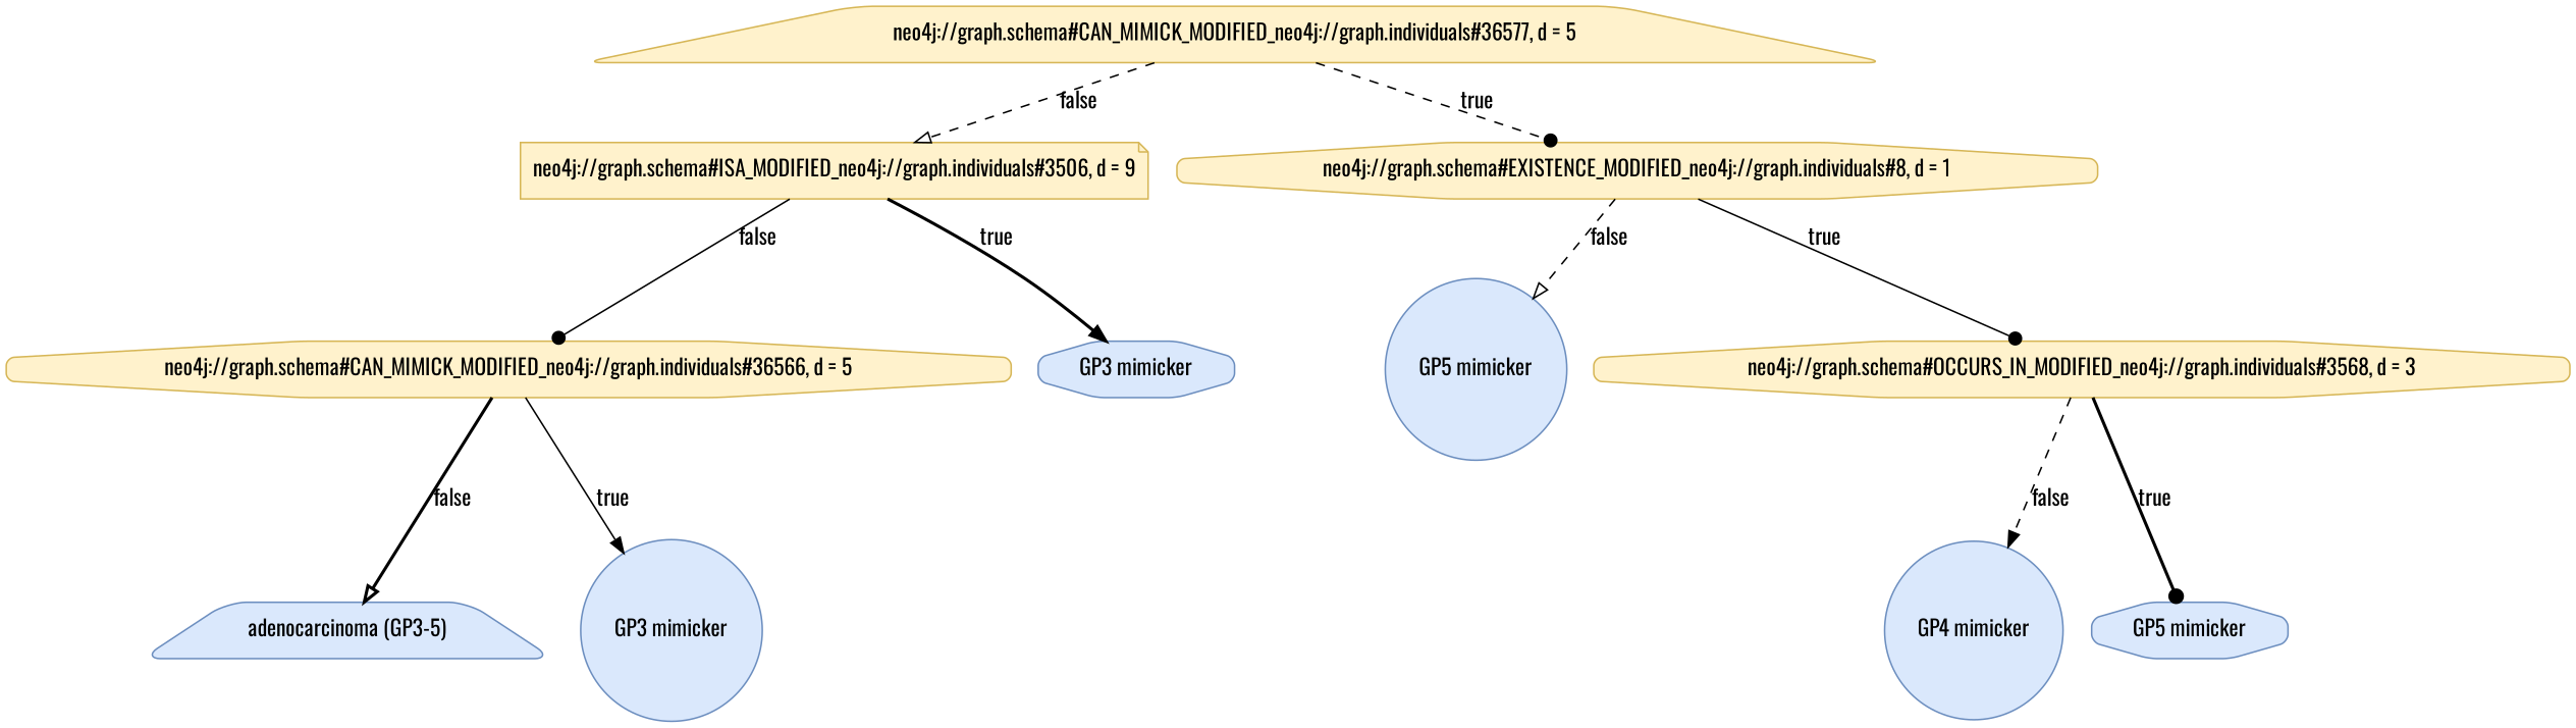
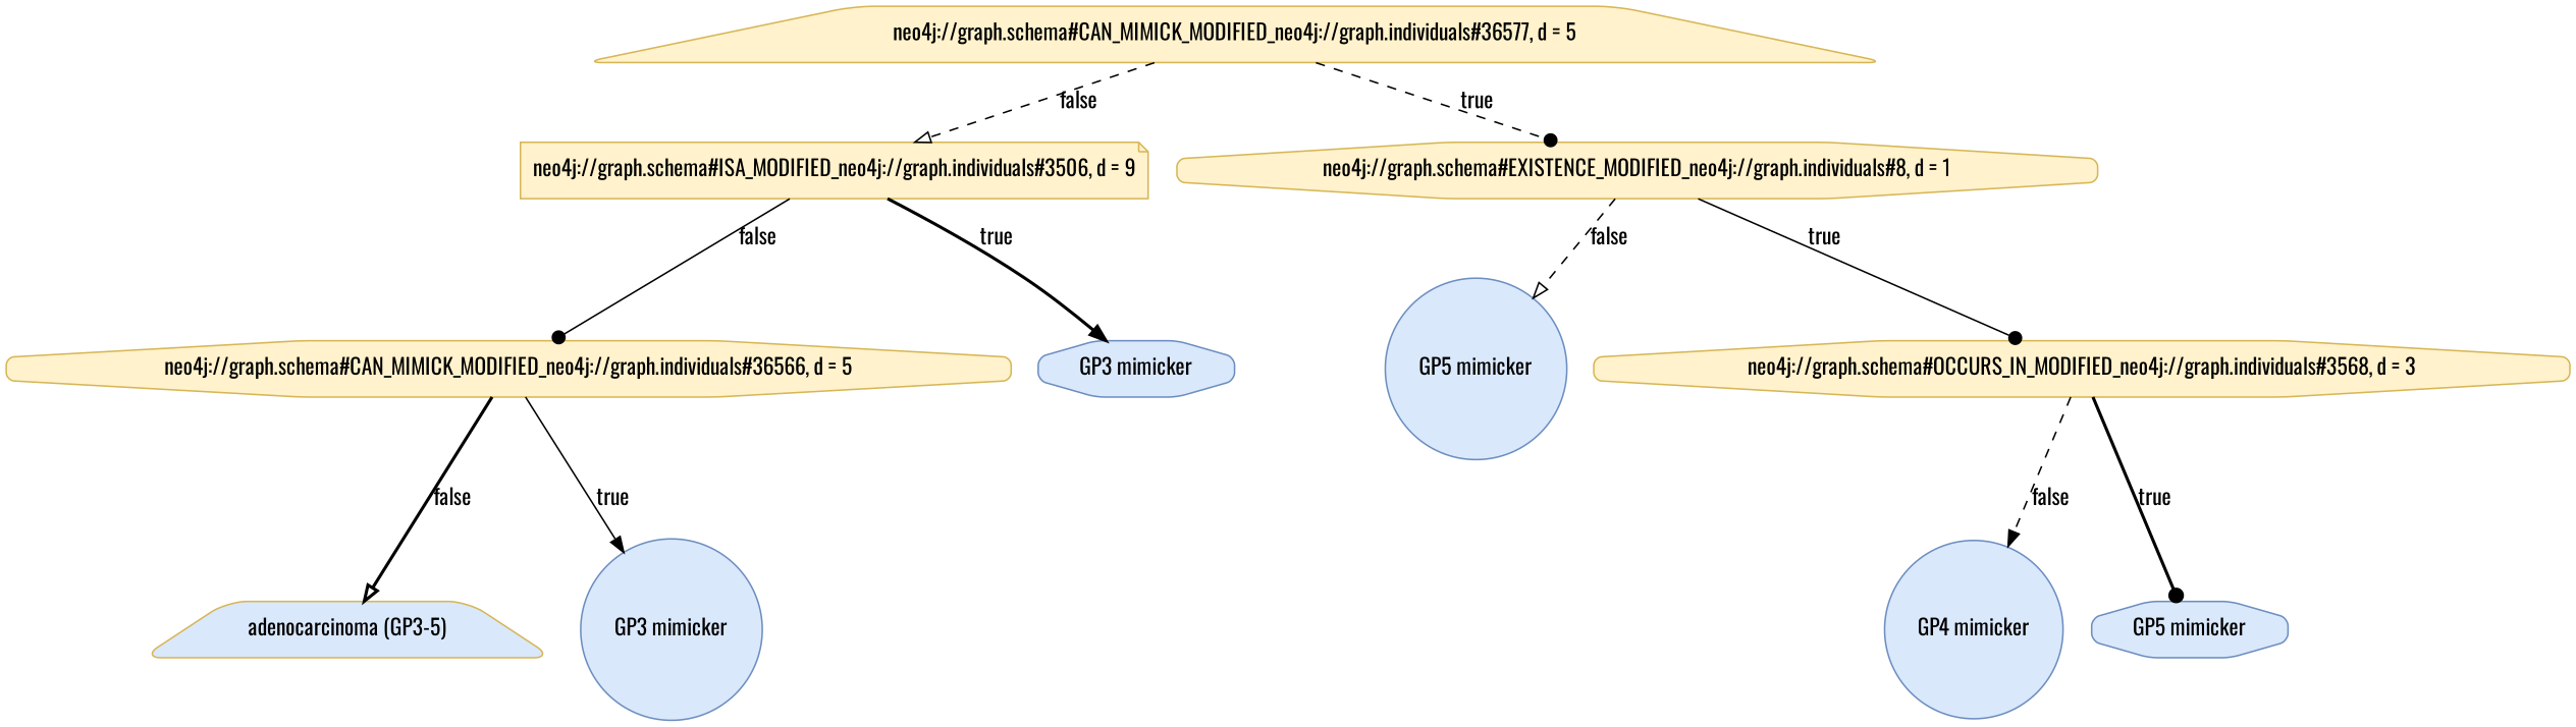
  digraph {
    fontname=Oswald
    node [color="#6C8EBF" fillcolor="#DAE8FC" fontname=Oswald shape=octagon style="rounded,filled"]
    edge [style=dashed arrowhead=dot fontname=Oswald]
    n1 [color="#D6B656" fillcolor="#FFF2CC" label="neo4j://graph.schema#CAN_MIMICK_MODIFIED_neo4j://graph.individuals#36577, d = 5" shape=trapezium]
    n2 [color="#D6B656" fillcolor="#FFF2CC" label="neo4j://graph.schema#ISA_MODIFIED_neo4j://graph.individuals#3506, d = 9" shape=note]
    n3 [color="#D6B656" fillcolor="#FFF2CC" label="neo4j://graph.schema#EXISTENCE_MODIFIED_neo4j://graph.individuals#8, d = 1"]
    n4 [color="#D6B656" fillcolor="#FFF2CC" label="neo4j://graph.schema#CAN_MIMICK_MODIFIED_neo4j://graph.individuals#36566, d = 5"]
    n5 [label="GP3 mimicker"]
-   n6 [label="adenocarcinoma (GP3-5)" shape=trapezium]
+   n6 [color="#D6B656" label="adenocarcinoma (GP3-5)" shape=trapezium]
    n7 [label="GP3 mimicker" shape=circle]
    n8 [label="GP5 mimicker" shape=circle]
    n9 [color="#D6B656" fillcolor="#FFF2CC" label="neo4j://graph.schema#OCCURS_IN_MODIFIED_neo4j://graph.individuals#3568, d = 3"]
    n10 [label="GP4 mimicker" shape=circle]
    n11 [label="GP5 mimicker"]
    n1 -> n2 [label=false arrowhead=onormal]
    n1 -> n3 [label=true]
    n2 -> n4 [label=false style=solid]
    n2 -> n5 [label=true style=bold arrowhead=normal]
    n3 -> n8 [label=false arrowhead=onormal]
    n3 -> n9 [label=true style=solid]
    n4 -> n6 [label=false style=bold arrowhead=onormal]
    n4 -> n7 [label=true style=solid arrowhead=normal]
    n9 -> n10 [label=false arrowhead=normal]
    n9 -> n11 [label=true style=bold]
  }
